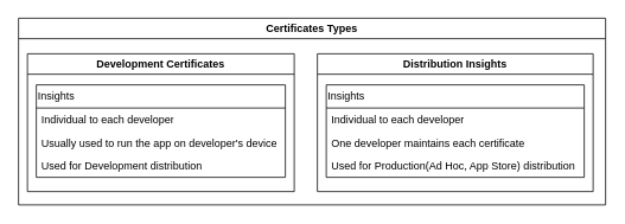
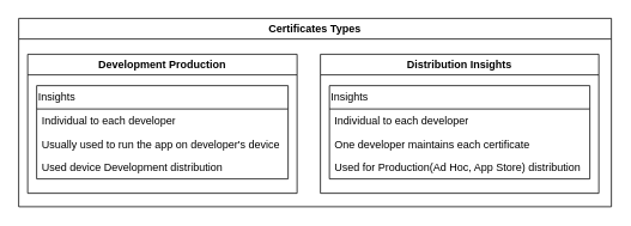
  <mxCell id="0" />
  <mxCell id="1" parent="0" />
  <mxCell id="2" value="Certificates Types" style="swimlane;whiteSpace=wrap;html=1;" vertex="1" parent="1"><mxGeometry x="20" y="20" width="660" height="210" as="geometry" /></mxCell>
- <mxCell id="3" value="Development Certificates" style="swimlane;whiteSpace=wrap;html=1;" vertex="1" parent="2"><mxGeometry x="10" y="40" width="300" height="155" as="geometry" /></mxCell>
+ <mxCell id="3" value="Development Production" style="swimlane;whiteSpace=wrap;html=1;" vertex="1" parent="2"><mxGeometry x="10" y="40" width="300" height="155" as="geometry" /></mxCell>
  <mxCell id="4" value="Insights" style="swimlane;fontStyle=0;childLayout=stackLayout;horizontal=1;startSize=26;fillColor=none;horizontalStack=0;resizeParent=1;resizeParentMax=0;resizeLast=0;collapsible=1;marginBottom=0;html=1;align=left;" vertex="1" parent="3"><mxGeometry x="10" y="35" width="280" height="104" as="geometry" /></mxCell>
  <mxCell id="5" value="Individual to each developer" style="text;strokeColor=none;fillColor=none;align=left;verticalAlign=top;spacingLeft=4;spacingRight=4;overflow=hidden;rotatable=0;points=[[0,0.5],[1,0.5]];portConstraint=eastwest;whiteSpace=wrap;html=1;" vertex="1" parent="4"><mxGeometry y="26" width="280" height="26" as="geometry" /></mxCell>
  <mxCell id="6" value="Usually used to run the app on developer's device" style="text;strokeColor=none;fillColor=none;align=left;verticalAlign=top;spacingLeft=4;spacingRight=4;overflow=hidden;rotatable=0;points=[[0,0.5],[1,0.5]];portConstraint=eastwest;whiteSpace=wrap;html=1;" vertex="1" parent="4"><mxGeometry y="52" width="280" height="26" as="geometry" /></mxCell>
- <mxCell id="7" value="Used for Development distribution&amp;nbsp;" style="text;strokeColor=none;fillColor=none;align=left;verticalAlign=top;spacingLeft=4;spacingRight=4;overflow=hidden;rotatable=0;points=[[0,0.5],[1,0.5]];portConstraint=eastwest;whiteSpace=wrap;html=1;" vertex="1" parent="4"><mxGeometry y="78" width="280" height="26" as="geometry" /></mxCell>
+ <mxCell id="7" value="Used device Development distribution&amp;nbsp;" style="text;strokeColor=none;fillColor=none;align=left;verticalAlign=top;spacingLeft=4;spacingRight=4;overflow=hidden;rotatable=0;points=[[0,0.5],[1,0.5]];portConstraint=eastwest;whiteSpace=wrap;html=1;" vertex="1" parent="4"><mxGeometry y="78" width="280" height="26" as="geometry" /></mxCell>
  <mxCell id="8" value="Distribution Insights" style="swimlane;whiteSpace=wrap;html=1;" vertex="1" parent="2"><mxGeometry x="336" y="40" width="310" height="155" as="geometry" /></mxCell>
  <mxCell id="9" value="Insights" style="swimlane;fontStyle=0;childLayout=stackLayout;horizontal=1;startSize=26;fillColor=none;horizontalStack=0;resizeParent=1;resizeParentMax=0;resizeLast=0;collapsible=1;marginBottom=0;html=1;align=left;" vertex="1" parent="8"><mxGeometry x="10" y="35" width="290" height="104" as="geometry" /></mxCell>
  <mxCell id="10" value="Individual to each developer" style="text;strokeColor=none;fillColor=none;align=left;verticalAlign=top;spacingLeft=4;spacingRight=4;overflow=hidden;rotatable=0;points=[[0,0.5],[1,0.5]];portConstraint=eastwest;whiteSpace=wrap;html=1;" vertex="1" parent="9"><mxGeometry y="26" width="290" height="26" as="geometry" /></mxCell>
  <mxCell id="11" value="One developer maintains each certificate" style="text;strokeColor=none;fillColor=none;align=left;verticalAlign=top;spacingLeft=4;spacingRight=4;overflow=hidden;rotatable=0;points=[[0,0.5],[1,0.5]];portConstraint=eastwest;whiteSpace=wrap;html=1;" vertex="1" parent="9"><mxGeometry y="52" width="290" height="26" as="geometry" /></mxCell>
  <mxCell id="12" value="Used for Production(Ad Hoc, App Store) distribution&amp;nbsp;" style="text;strokeColor=none;fillColor=none;align=left;verticalAlign=top;spacingLeft=4;spacingRight=4;overflow=hidden;rotatable=0;points=[[0,0.5],[1,0.5]];portConstraint=eastwest;whiteSpace=wrap;html=1;" vertex="1" parent="9"><mxGeometry y="78" width="290" height="26" as="geometry" /></mxCell>
